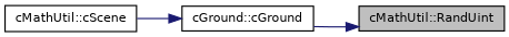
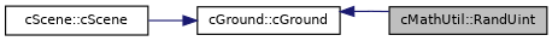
  digraph {
    rankdir=RL
    node [color=black fillcolor=white fontname=Helvetica fontsize=10 shape=record style=filled]
    edge [color=midnightblue dir=back fontname=Helvetica fontsize=10 labelfontname=Helvetica labelfontsize=10 style=solid]
    n1 [fillcolor=grey75 fontcolor=black height=0.2 label="cMathUtil::RandUint" width=0.4]
    n2 [height=0.2 label="cGround::cGround" width=0.4]
-   n3 [height=0.2 label="cMathUtil::cScene" width=0.4]
-   n1 -> n2
+   n3 [height=0.2 label="cScene::cScene" width=0.4]
+   n2 -> n1
    n2 -> n3
  }
